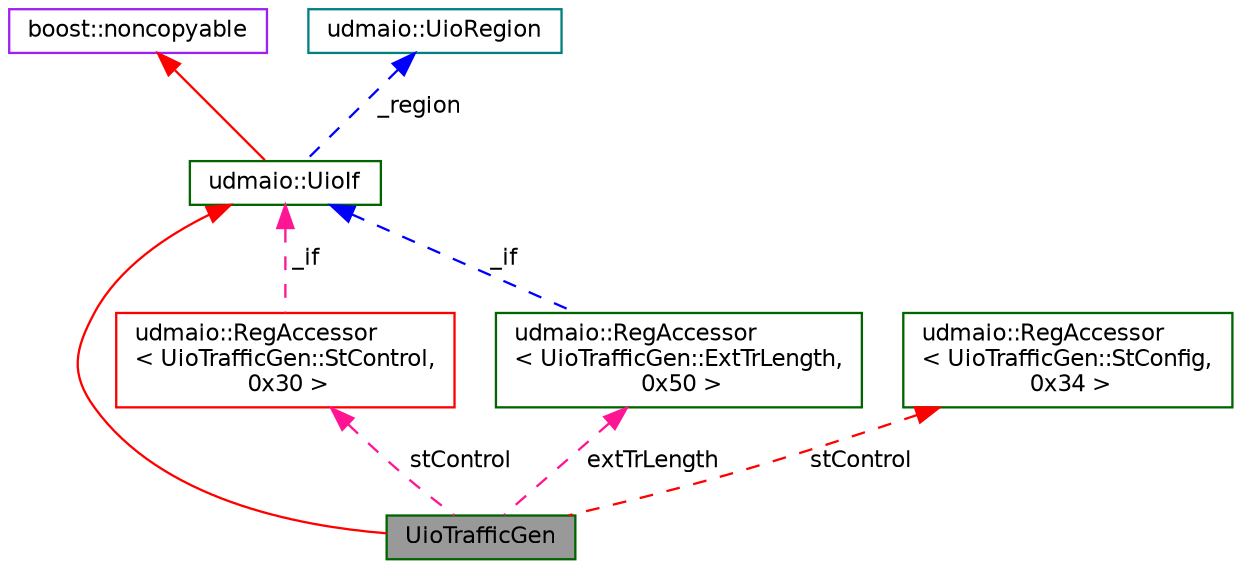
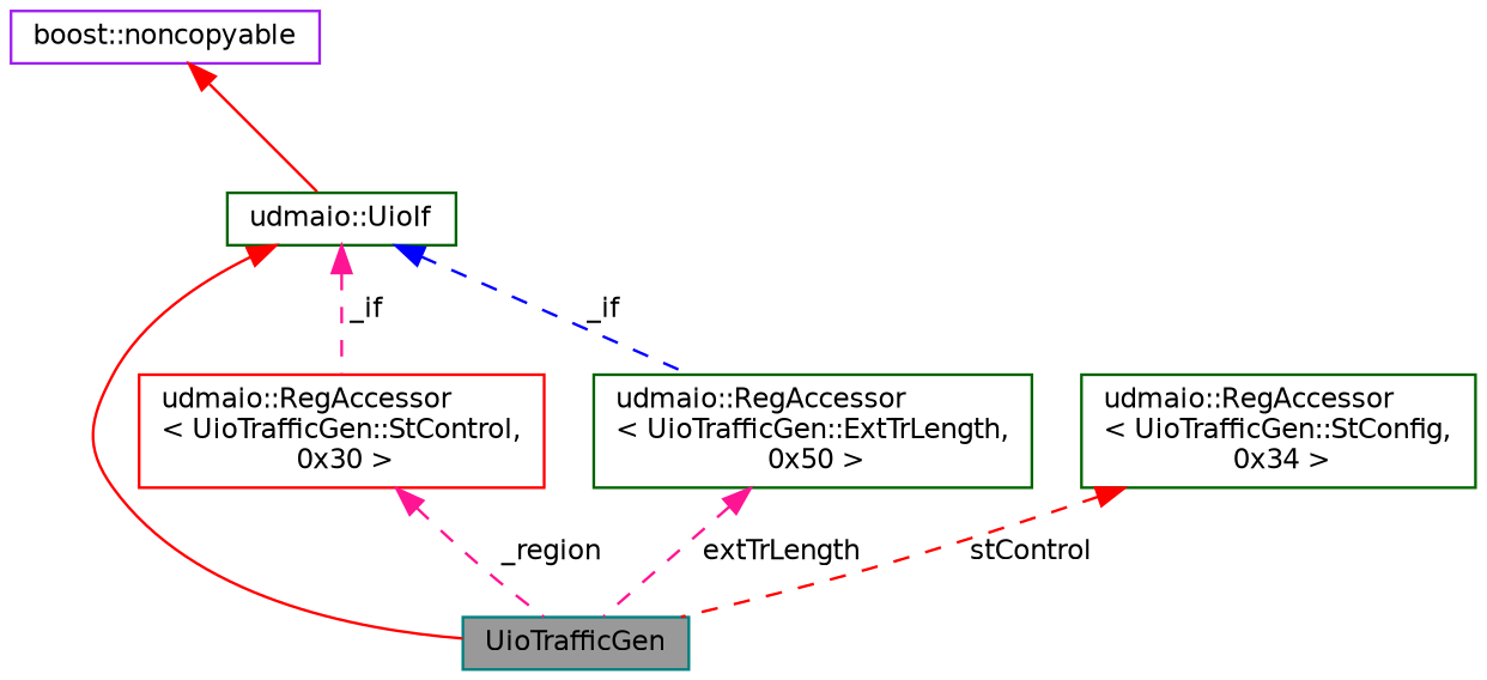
  digraph {
    rankdir=TB
    node [color=darkgreen fillcolor=white fontname=Helvetica fontsize=10 shape=box style=filled]
    edge [color=red dir=back fontname=Helvetica fontsize=10 labelfontname=Helvetica labelfontsize=10 style=dashed]
-   n1 [fillcolor=grey60 fontcolor=black height=0.2 label=UioTrafficGen width=0.4]
+   n1 [color=teal fillcolor=grey60 fontcolor=black height=0.2 label=UioTrafficGen width=0.4]
    n2 [height=0.2 label="udmaio::UioIf" width=0.4]
    n3 [color=red height=0.2 label="udmaio::RegAccessor\l\< UioTrafficGen::StControl,\l 0x30 \>" width=0.4]
    n4 [height=0.2 label="udmaio::RegAccessor\l\< UioTrafficGen::ExtTrLength,\l 0x50 \>" width=0.4]
    n5 [height=0.2 label="udmaio::RegAccessor\l\< UioTrafficGen::StConfig,\l 0x34 \>" width=0.4]
    n6 [color=purple height=0.2 label="boost::noncopyable" width=0.4]
-   n7 [color=teal height=0.2 label="udmaio::UioRegion" width=0.4]
    n2 -> n1 [style=solid]
    n2 -> n3 [color=deeppink label=" _if"]
    n2 -> n4 [color=blue label=" _if"]
-   n3 -> n1 [color=deeppink label=" stControl"]
+   n3 -> n1 [color=deeppink label=" _region"]
    n4 -> n1 [color=deeppink label=" extTrLength"]
    n5 -> n1 [label=" stControl"]
    n6 -> n2 [style=solid]
-   n7 -> n2 [color=blue label=" _region"]
  }
